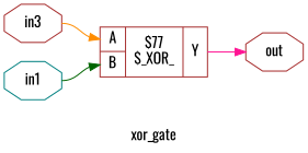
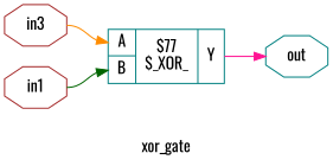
  digraph {
    fontname=Oswald
    label=xor_gate
    rankdir=LR
    remincross=true
    node [color=teal fontcolor=black fontname=Oswald shape=octagon]
    edge [fontname=Oswald tailport=e]
-   n1 [label=in1]
-   n2 [color=brown label="{{<p4> A|<p5> B}|$77\n$_XOR_|{<p6> Y}}" shape=record fontcolor=""]
-   n3 [color=brown label=out]
+   n1 [color=brown label=in1]
+   n2 [label="{{<p4> A|<p5> B}|$77\n$_XOR_|{<p6> Y}}" shape=record fontcolor=""]
+   n3 [label=out]
    n4 [color=brown label=in3]
    n1 -> n2 [color=darkgreen headport="p5:w"]
    n2 -> n3 [color=deeppink headport=w tailport="p6:e"]
    n4 -> n2 [color=darkorange headport="p4:w"]
  }
